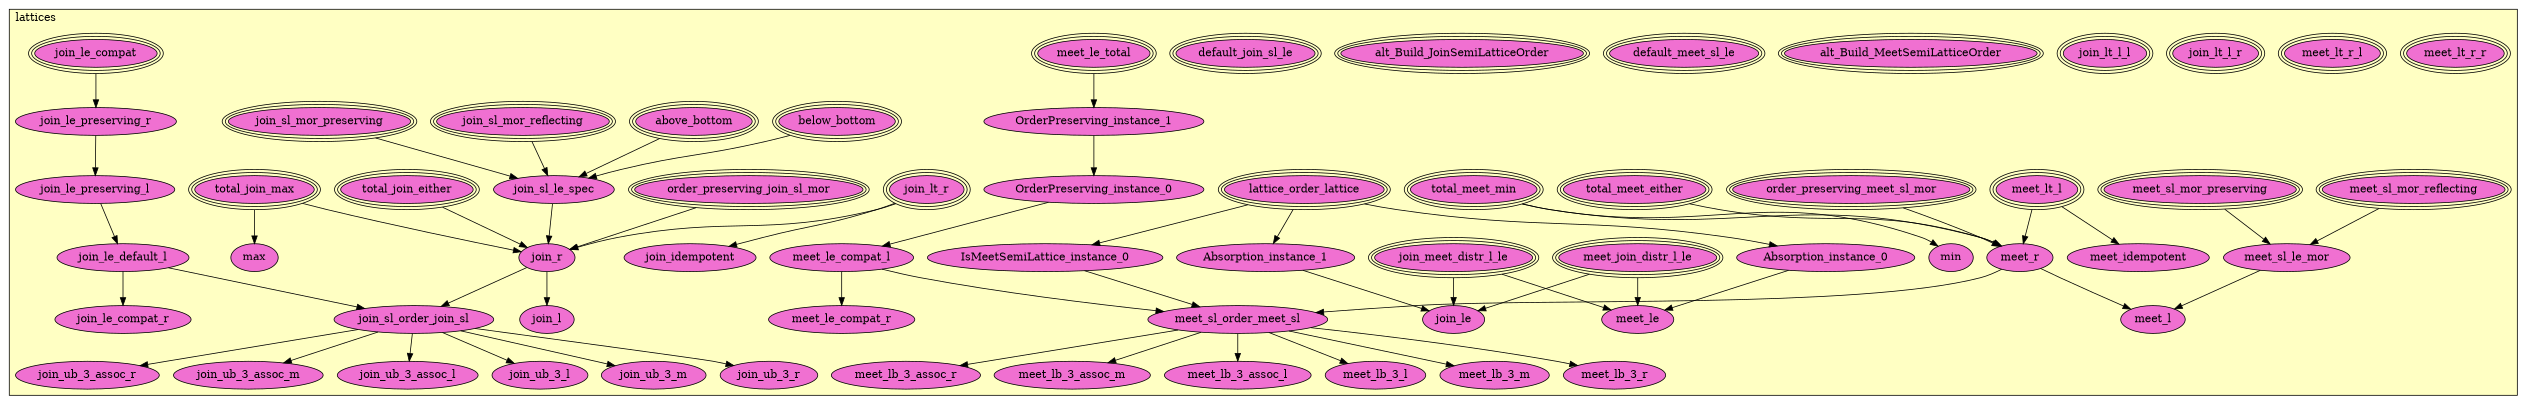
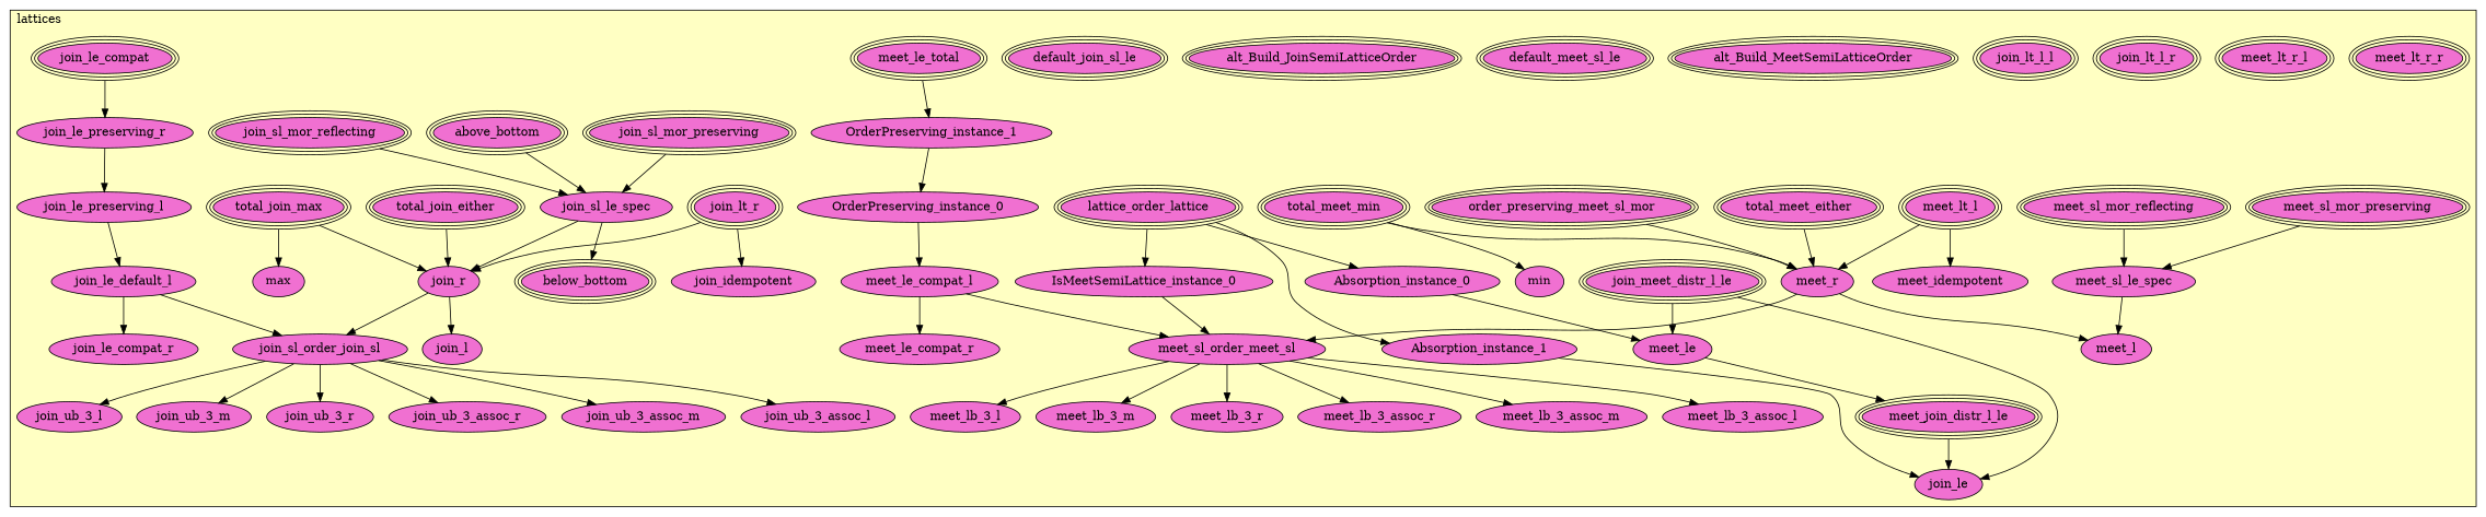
  digraph {
    node [fillcolor="#F070D1" style=filled]
    n1 [label=meet_lt_l peripheries=3]
    n2 [label=meet_lt_r_r peripheries=3]
    n3 [label=meet_lt_r_l peripheries=3]
    n4 [label=join_lt_r peripheries=3]
    n5 [label=join_lt_l_r peripheries=3]
    n6 [label=join_lt_l_l peripheries=3]
    n7 [label=order_preserving_meet_sl_mor peripheries=3]
-   n8 [label=order_preserving_join_sl_mor peripheries=3]
    n9 [label=meet_sl_mor_reflecting peripheries=3]
    n10 [label=meet_sl_mor_preserving peripheries=3]
    n11 [label=join_sl_mor_reflecting peripheries=3]
    n12 [label=join_sl_mor_preserving peripheries=3]
    n13 [label=alt_Build_MeetSemiLatticeOrder peripheries=3]
    n14 [label=default_meet_sl_le peripheries=3]
    n15 [label=alt_Build_JoinSemiLatticeOrder peripheries=3]
    n16 [label=default_join_sl_le peripheries=3]
    n17 [label=join_meet_distr_l_le peripheries=3]
    n18 [label=meet_join_distr_l_le peripheries=3]
    n19 [label=lattice_order_lattice peripheries=3]
    n20 [label=Absorption_instance_1]
    n21 [label=Absorption_instance_0]
    n22 [label=IsMeetSemiLattice_instance_0]
    n23 [label=meet_idempotent]
    n24 [label=total_meet_min peripheries=3]
    n25 [label=min]
    n26 [label=total_meet_either peripheries=3]
    n27 [label=meet_le]
    n28 [label=meet_le_total peripheries=3]
    n29 [label=OrderPreserving_instance_1]
    n30 [label=OrderPreserving_instance_0]
-   n31 [label=meet_sl_le_mor]
+   n31 [label=meet_sl_le_spec]
    n32 [label=meet_r]
    n33 [label=meet_l]
    n34 [label=meet_le_compat_l]
    n35 [label=meet_le_compat_r]
    n36 [label=meet_sl_order_meet_sl]
    n37 [label=meet_lb_3_assoc_r]
    n38 [label=meet_lb_3_assoc_m]
    n39 [label=meet_lb_3_assoc_l]
    n40 [label=meet_lb_3_l]
    n41 [label=meet_lb_3_m]
    n42 [label=meet_lb_3_r]
    n43 [label=below_bottom peripheries=3]
    n44 [label=above_bottom peripheries=3]
    n45 [label=join_idempotent]
    n46 [label=total_join_max peripheries=3]
    n47 [label=max]
    n48 [label=total_join_either peripheries=3]
    n49 [label=join_le]
    n50 [label=join_le_compat peripheries=3]
    n51 [label=join_le_preserving_r]
    n52 [label=join_le_preserving_l]
    n53 [label=join_sl_le_spec]
    n54 [label=join_r]
    n55 [label=join_l]
    n56 [label=join_le_default_l]
    n57 [label=join_le_compat_r]
    n58 [label=join_sl_order_join_sl]
    n59 [label=join_ub_3_assoc_r]
    n60 [label=join_ub_3_assoc_m]
    n61 [label=join_ub_3_assoc_l]
    n62 [label=join_ub_3_l]
    n63 [label=join_ub_3_m]
    n64 [label=join_ub_3_r]
    subgraph cluster_1 {
      fillcolor="#FFFFC3"
      label=lattices
      labeljust=l
      style=filled
      n1
      n2
      n3
      n4
      n5
      n6
      n7
-     n8
      n9
      n10
      n11
      n12
      n13
      n14
      n15
      n16
      n17
      n18
      n19
      n20
      n21
      n22
      n23
      n24
      n25
      n26
      n27
      n28
      n29
      n30
      n31
      n32
      n33
      n34
      n35
      n36
      n37
      n38
      n39
      n40
      n41
      n42
      n43
      n44
      n45
      n46
      n47
      n48
      n49
      n50
      n51
      n52
      n53
      n54
      n55
      n56
      n57
      n58
      n59
      n60
      n61
      n62
      n63
      n64
    }
    n1 -> n23
    n1 -> n32
    n4 -> n45
    n4 -> n54
    n7 -> n32
-   n8 -> n54
    n9 -> n31
    n10 -> n31
    n11 -> n53
    n12 -> n53
    n17 -> n27
    n17 -> n49
-   n18 -> n27
+   n27 -> n18
    n18 -> n49
    n19 -> n20
    n19 -> n21
    n19 -> n22
    n20 -> n49
    n21 -> n27
    n22 -> n36
    n24 -> n25
    n24 -> n32
    n26 -> n32
    n28 -> n29
    n29 -> n30
    n30 -> n34
    n31 -> n33
    n32 -> n33
    n32 -> n36
    n34 -> n35
    n34 -> n36
    n36 -> n37
    n36 -> n38
    n36 -> n39
    n36 -> n40
    n36 -> n41
    n36 -> n42
-   n43 -> n53
+   n53 -> n43
    n44 -> n53
    n46 -> n47
    n46 -> n54
    n48 -> n54
    n50 -> n51
    n51 -> n52
    n52 -> n56
    n53 -> n54
    n54 -> n55
    n54 -> n58
    n56 -> n57
    n56 -> n58
    n58 -> n59
    n58 -> n60
    n58 -> n61
    n58 -> n62
    n58 -> n63
    n58 -> n64
  }
